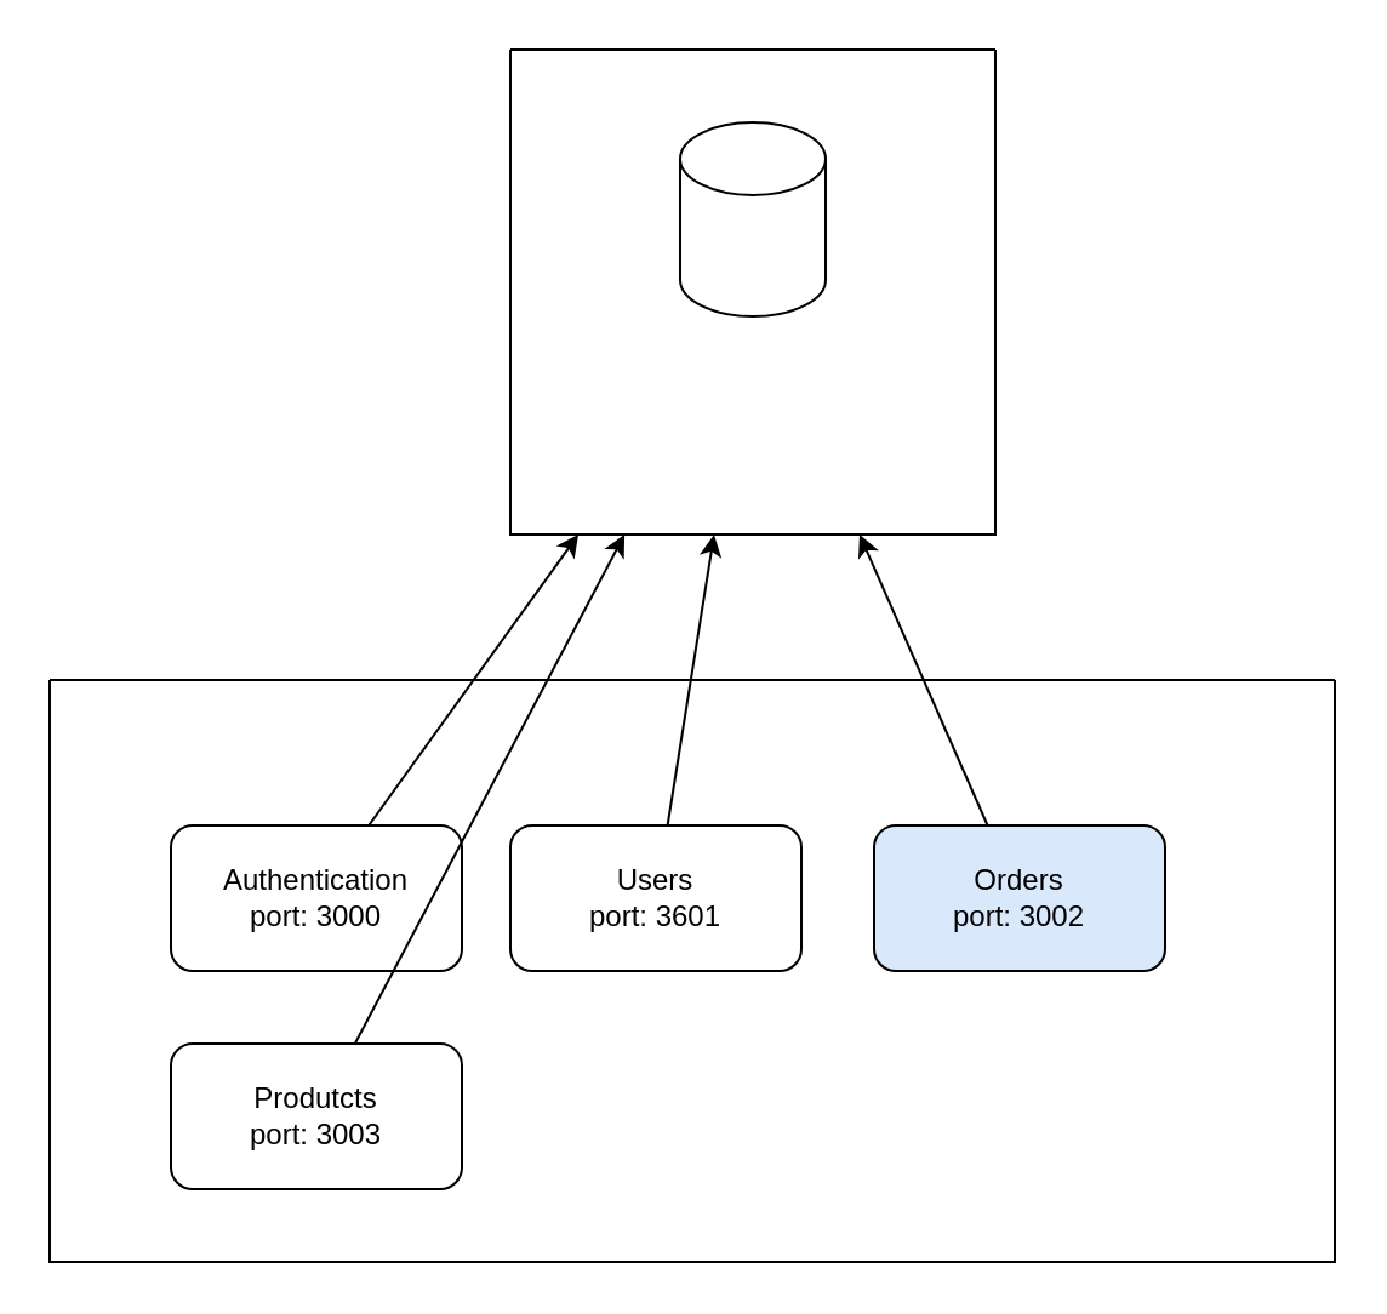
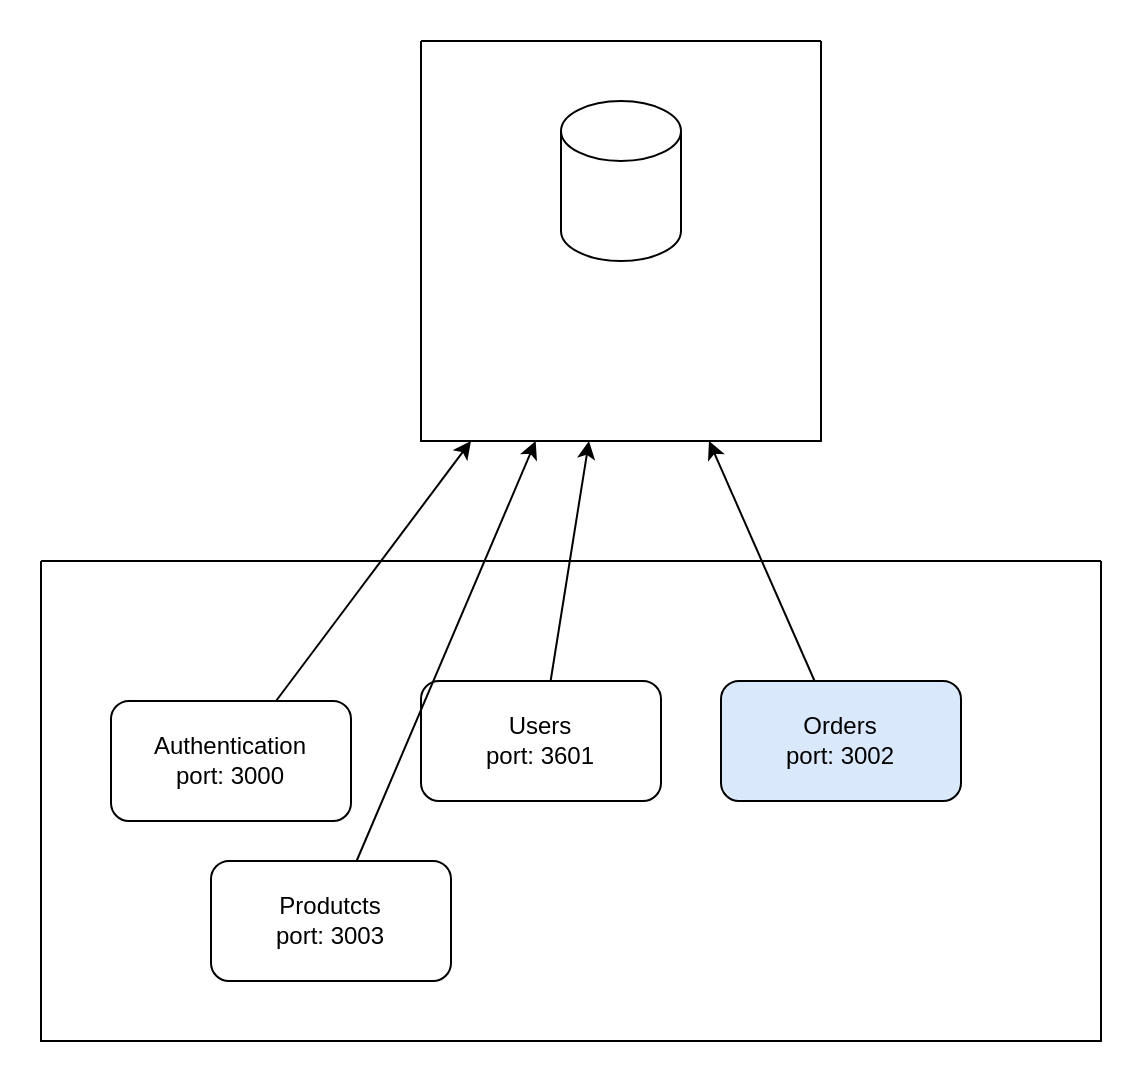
  <mxCell id="0" />
  <mxCell id="1" parent="0" />
  <mxCell id="2" value="" style="swimlane;startSize=0;" vertex="1" parent="1"><mxGeometry x="20" y="280" width="530" height="240" as="geometry" /></mxCell>
- <mxCell id="3" value="Authentication&lt;br&gt;port: 3000" style="rounded=1;whiteSpace=wrap;html=1;" vertex="1" parent="2"><mxGeometry x="50" y="60" width="120" height="60" as="geometry" /></mxCell>
+ <mxCell id="3" value="Authentication&lt;br&gt;port: 3000" style="rounded=1;whiteSpace=wrap;html=1;" vertex="1" parent="2"><mxGeometry x="35" y="70" width="120" height="60" as="geometry" /></mxCell>
  <mxCell id="4" value="Users&lt;br&gt;port: 3601" style="rounded=1;whiteSpace=wrap;html=1;" vertex="1" parent="2"><mxGeometry x="190" y="60" width="120" height="60" as="geometry" /></mxCell>
  <mxCell id="5" value="Orders&lt;br&gt;port: 3002" style="rounded=1;whiteSpace=wrap;html=1;fillColor=#dae8fc;" vertex="1" parent="2"><mxGeometry x="340" y="60" width="120" height="60" as="geometry" /></mxCell>
- <mxCell id="6" value="Produtcts&lt;br&gt;port: 3003" style="rounded=1;whiteSpace=wrap;html=1;" vertex="1" parent="2"><mxGeometry x="50" y="150" width="120" height="60" as="geometry" /></mxCell>
+ <mxCell id="6" value="Produtcts&lt;br&gt;port: 3003" style="rounded=1;whiteSpace=wrap;html=1;" vertex="1" parent="2"><mxGeometry x="85" y="150" width="120" height="60" as="geometry" /></mxCell>
  <mxCell id="7" value="" style="swimlane;startSize=0;" vertex="1" parent="1"><mxGeometry x="210" y="20" width="200" height="200" as="geometry" /></mxCell>
  <mxCell id="8" value="" style="shape=cylinder3;whiteSpace=wrap;html=1;boundedLbl=1;backgroundOutline=1;size=15;" vertex="1" parent="7"><mxGeometry x="70" y="30" width="60" height="80" as="geometry" /></mxCell>
  <mxCell id="9" style="edgeStyle=none;html=1;" edge="1" parent="1" source="6" target="7"><mxGeometry relative="1" as="geometry" /></mxCell>
  <mxCell id="10" style="edgeStyle=none;html=1;" edge="1" parent="1" source="4" target="7"><mxGeometry relative="1" as="geometry" /></mxCell>
  <mxCell id="11" style="edgeStyle=none;html=1;" edge="1" parent="1" source="5" target="7"><mxGeometry relative="1" as="geometry" /></mxCell>
  <mxCell id="12" style="edgeStyle=none;html=1;" edge="1" parent="1" source="3" target="7"><mxGeometry relative="1" as="geometry" /></mxCell>
